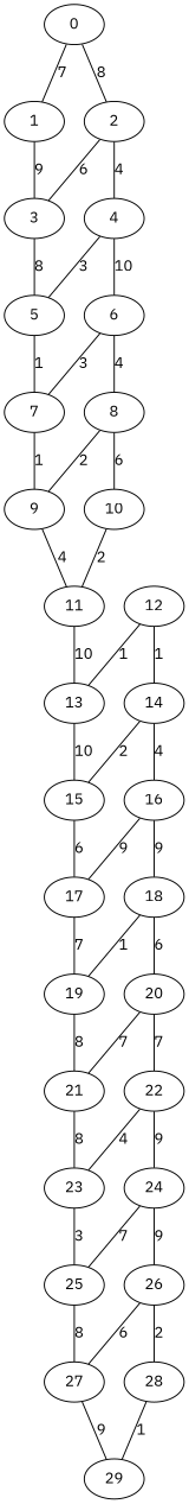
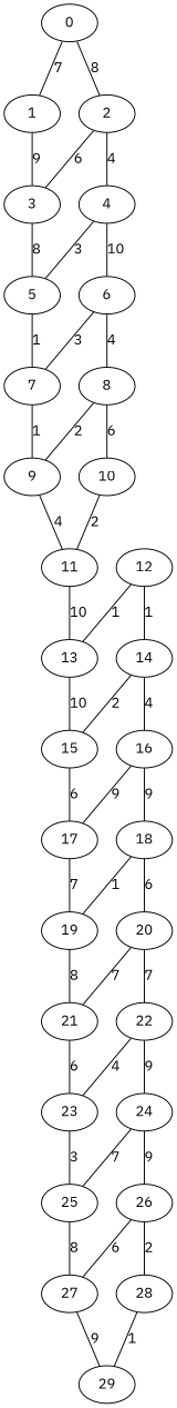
  graph {
    fontname="IBM Plex Sans"
    node [fontname="IBM Plex Sans"]
    edge [fontname="IBM Plex Sans"]
    n1 [label=0]
    n2 [label=1]
    n3 [label=2]
    n4 [label=3]
    n5 [label=4]
    n6 [label=5]
    n7 [label=6]
    n8 [label=7]
    n9 [label=8]
    n10 [label=9]
    n11 [label=10]
    n12 [label=11]
    n13 [label=13]
    n14 [label=12]
    n15 [label=14]
    n16 [label=15]
    n17 [label=16]
    n18 [label=17]
    n19 [label=18]
    n20 [label=19]
    n21 [label=20]
    n22 [label=21]
    n23 [label=22]
    n24 [label=23]
    n25 [label=24]
    n26 [label=25]
    n27 [label=26]
    n28 [label=27]
    n29 [label=28]
    n30 [label=29]
    n1 -- n2 [label=7]
    n1 -- n3 [label=8]
    n2 -- n4 [label=9]
    n3 -- n4 [label=6]
    n3 -- n5 [label=4]
    n4 -- n6 [label=8]
    n5 -- n6 [label=3]
    n5 -- n7 [label=10]
    n6 -- n8 [label=1]
    n7 -- n8 [label=3]
    n7 -- n9 [label=4]
    n8 -- n10 [label=1]
    n9 -- n10 [label=2]
    n9 -- n11 [label=6]
    n10 -- n12 [label=4]
    n11 -- n12 [label=2]
    n12 -- n13 [label=10]
    n13 -- n16 [label=10]
    n14 -- n13 [label=1]
    n14 -- n15 [label=1]
    n15 -- n16 [label=2]
    n15 -- n17 [label=4]
    n16 -- n18 [label=6]
    n17 -- n18 [label=9]
    n17 -- n19 [label=9]
    n18 -- n20 [label=7]
    n19 -- n20 [label=1]
    n19 -- n21 [label=6]
    n20 -- n22 [label=8]
    n21 -- n22 [label=7]
    n21 -- n23 [label=7]
-   n22 -- n24 [label=8]
+   n22 -- n24 [label=6]
    n23 -- n24 [label=4]
    n23 -- n25 [label=9]
    n24 -- n26 [label=3]
    n25 -- n26 [label=7]
    n25 -- n27 [label=9]
    n26 -- n28 [label=8]
    n27 -- n28 [label=6]
    n27 -- n29 [label=2]
    n28 -- n30 [label=9]
    n29 -- n30 [label=1]
  }
